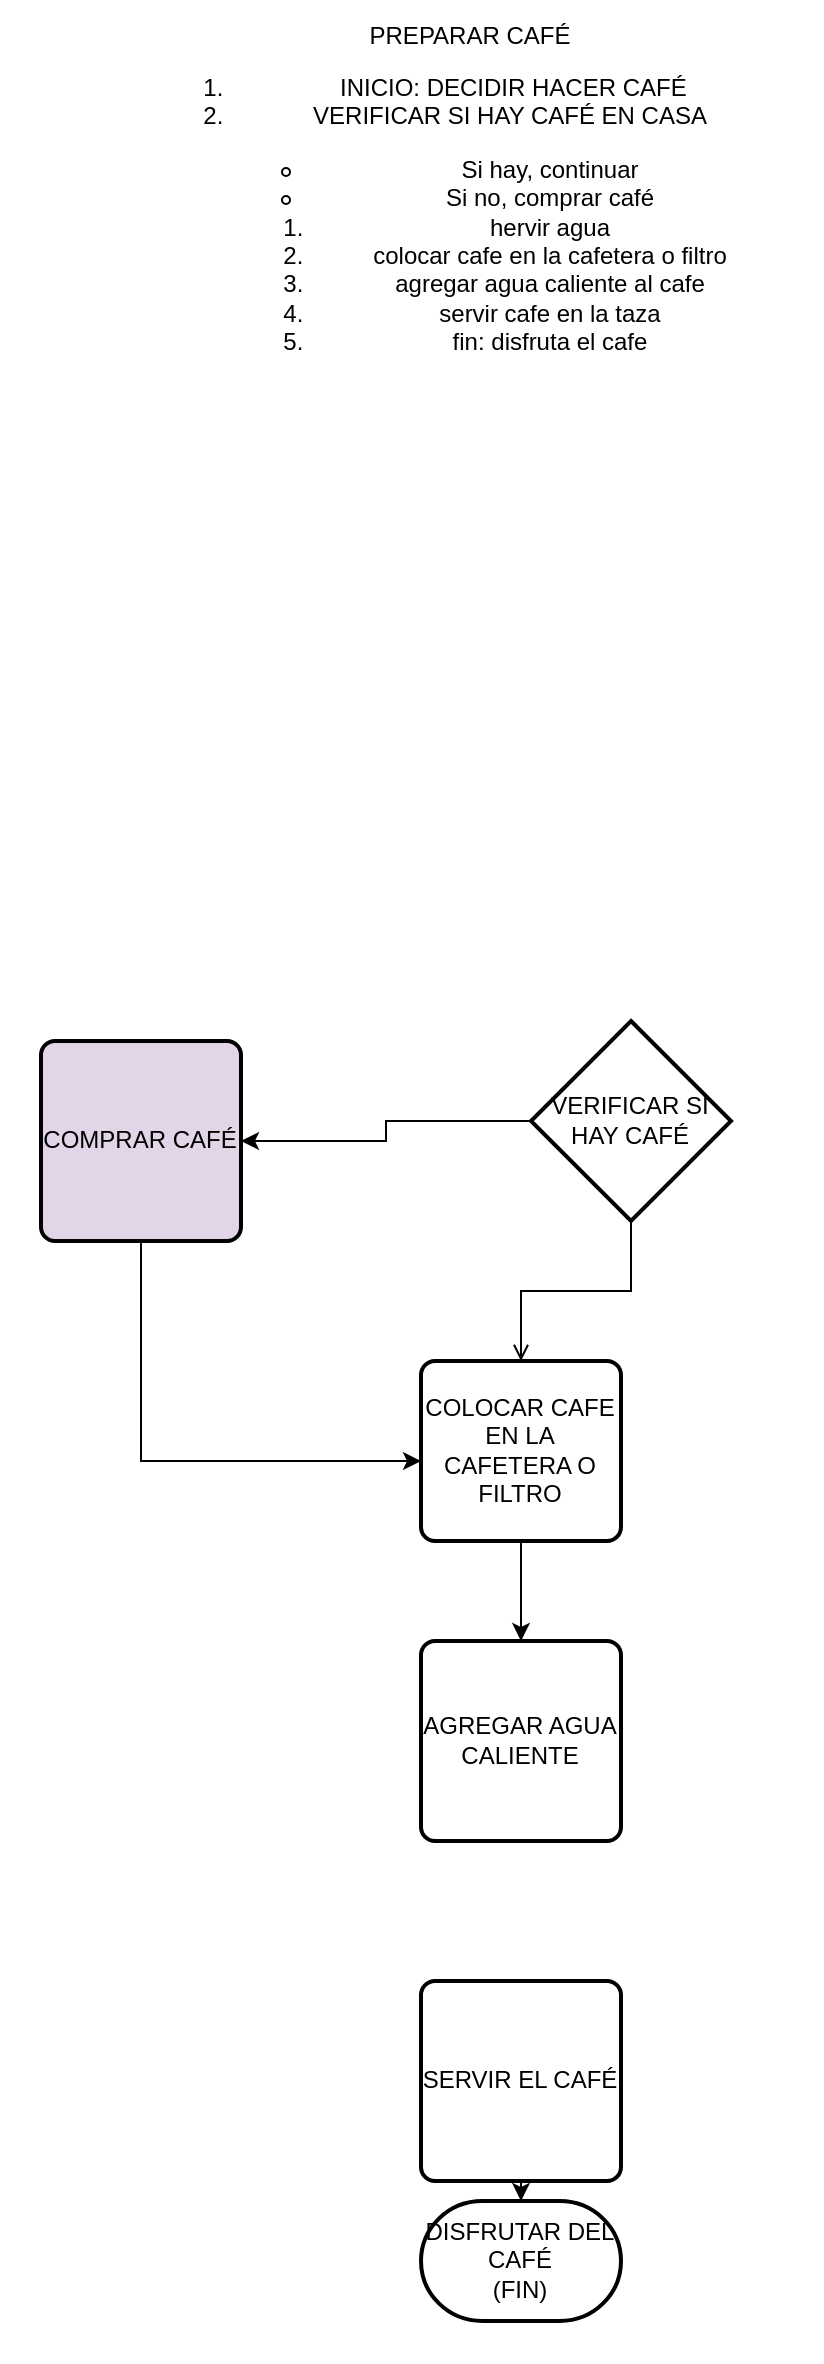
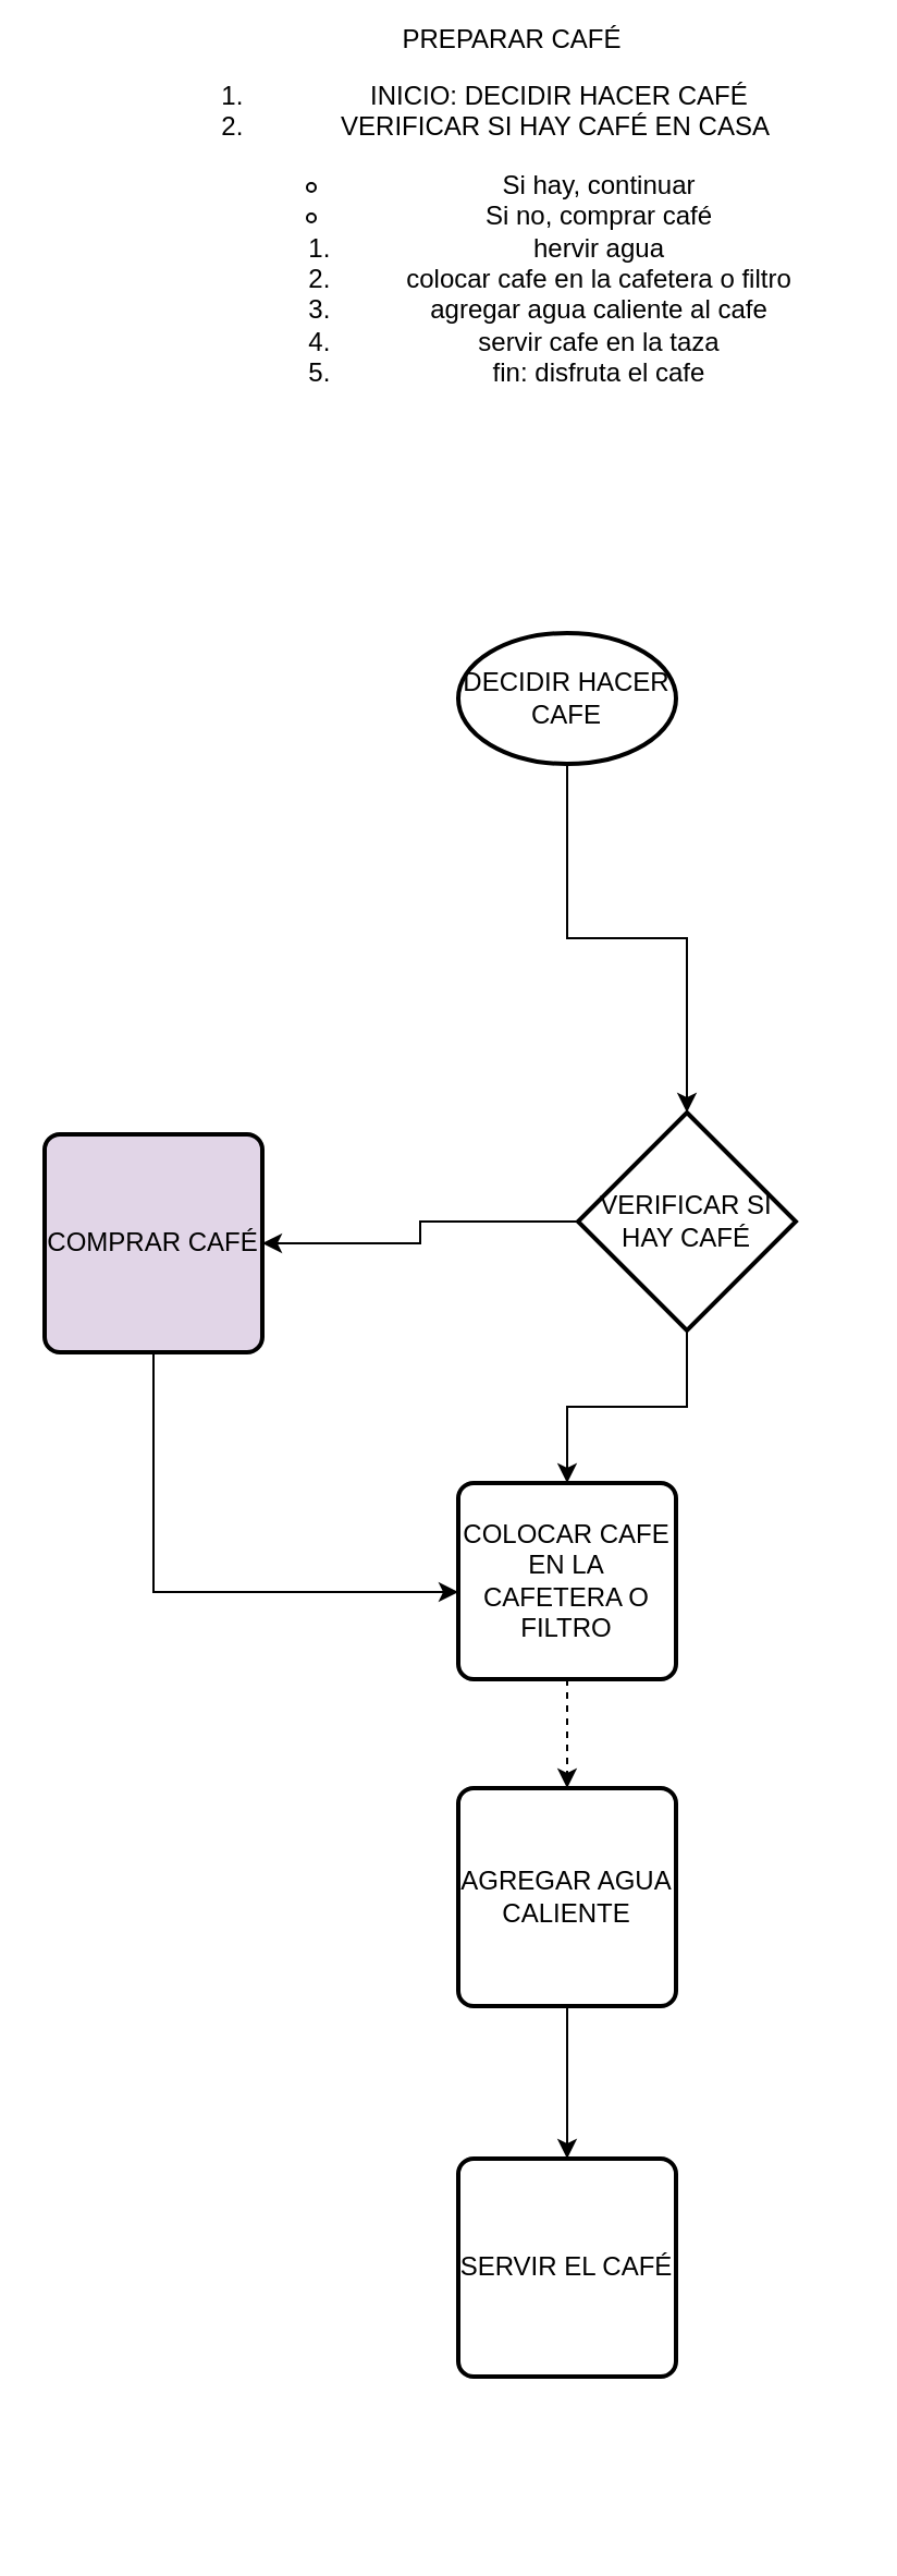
  <mxCell id="0" />
  <mxCell id="1" parent="0" />
  <mxCell id="2" value="PREPARAR CAFÉ&lt;div&gt;&lt;ol&gt;&lt;li&gt;&amp;nbsp;INICIO: DECIDIR HACER CAFÉ&lt;/li&gt;&lt;li&gt;VERIFICAR SI HAY CAFÉ EN CASA&lt;/li&gt;&lt;ol&gt;&lt;ol&gt;&lt;/ol&gt;&lt;/ol&gt;&lt;/ol&gt;&lt;ul&gt;&lt;ul&gt;&lt;li&gt;Si hay, continuar&lt;/li&gt;&lt;li&gt;Si no, comprar café&lt;/li&gt;&lt;ul&gt;&lt;ul&gt;&lt;ul&gt;&lt;ul&gt;&lt;ul&gt;&lt;ul&gt;&lt;/ul&gt;&lt;/ul&gt;&lt;/ul&gt;&lt;/ul&gt;&lt;/ul&gt;&lt;/ul&gt;&lt;/ul&gt;&lt;ol&gt;&lt;li&gt;hervir agua&lt;/li&gt;&lt;li&gt;colocar cafe en la cafetera o filtro&lt;/li&gt;&lt;li&gt;agregar agua caliente al cafe&lt;/li&gt;&lt;li&gt;servir cafe en la taza&lt;/li&gt;&lt;li&gt;fin: disfruta el cafe&lt;/li&gt;&lt;/ol&gt;&lt;/ul&gt;&lt;/div&gt;" style="text;html=1;align=center;verticalAlign=middle;whiteSpace=wrap;rounded=0;" vertex="1" parent="1"><mxGeometry x="80" y="20" width="310" height="160" as="geometry" /></mxCell>
+ <mxCell id="3" style="edgeStyle=orthogonalEdgeStyle;rounded=0;orthogonalLoop=1;jettySize=auto;html=1;" edge="1" parent="1" source="4" target="7"><mxGeometry relative="1" as="geometry" /></mxCell>
+ <mxCell id="4" value="DECIDIR HACER CAFE" style="strokeWidth=2;html=1;shape=mxgraph.flowchart.start_1;whiteSpace=wrap;" vertex="1" parent="1"><mxGeometry x="210" y="290" width="100" height="60" as="geometry" /></mxCell>
  <mxCell id="5" style="edgeStyle=orthogonalEdgeStyle;rounded=0;orthogonalLoop=1;jettySize=auto;html=1;" edge="1" parent="1" source="7" target="9"><mxGeometry relative="1" as="geometry" /></mxCell>
- <mxCell id="6" style="edgeStyle=orthogonalEdgeStyle;rounded=0;orthogonalLoop=1;jettySize=auto;html=1;endArrow=open;" edge="1" parent="1" source="7" target="11"><mxGeometry relative="1" as="geometry" /></mxCell>
+ <mxCell id="6" style="edgeStyle=orthogonalEdgeStyle;rounded=0;orthogonalLoop=1;jettySize=auto;html=1;" edge="1" parent="1" source="7" target="11"><mxGeometry relative="1" as="geometry" /></mxCell>
  <mxCell id="7" value="VERIFICAR SI HAY CAFÉ" style="strokeWidth=2;html=1;shape=mxgraph.flowchart.decision;whiteSpace=wrap;" vertex="1" parent="1"><mxGeometry x="265" y="510" width="100" height="100" as="geometry" /></mxCell>
  <mxCell id="8" style="edgeStyle=orthogonalEdgeStyle;rounded=0;orthogonalLoop=1;jettySize=auto;html=1;" edge="1" parent="1" source="9" target="11"><mxGeometry relative="1" as="geometry"><mxPoint x="70" y="740" as="targetPoint" /><Array as="points"><mxPoint x="70" y="730" /></Array></mxGeometry></mxCell>
  <mxCell id="9" value="COMPRAR CAFÉ" style="rounded=1;whiteSpace=wrap;html=1;absoluteArcSize=1;arcSize=14;strokeWidth=2;fillColor=#e1d5e7;" vertex="1" parent="1"><mxGeometry x="20" y="520" width="100" height="100" as="geometry" /></mxCell>
- <mxCell id="10" style="edgeStyle=orthogonalEdgeStyle;rounded=0;orthogonalLoop=1;jettySize=auto;html=1;" edge="1" parent="1" source="11" target="13"><mxGeometry relative="1" as="geometry" /></mxCell>
+ <mxCell id="10" style="edgeStyle=orthogonalEdgeStyle;rounded=0;orthogonalLoop=1;jettySize=auto;html=1;dashed=1;" edge="1" parent="1" source="11" target="13"><mxGeometry relative="1" as="geometry" /></mxCell>
  <mxCell id="11" value="COLOCAR CAFE EN LA CAFETERA O FILTRO" style="rounded=1;whiteSpace=wrap;html=1;absoluteArcSize=1;arcSize=14;strokeWidth=2;" vertex="1" parent="1"><mxGeometry x="210" y="680" width="100" height="90" as="geometry" /></mxCell>
+ <mxCell id="12" style="edgeStyle=orthogonalEdgeStyle;rounded=0;orthogonalLoop=1;jettySize=auto;html=1;" edge="1" parent="1" source="13" target="15"><mxGeometry relative="1" as="geometry" /></mxCell>
  <mxCell id="13" value="AGREGAR AGUA CALIENTE" style="rounded=1;whiteSpace=wrap;html=1;absoluteArcSize=1;arcSize=14;strokeWidth=2;" vertex="1" parent="1"><mxGeometry x="210" y="820" width="100" height="100" as="geometry" /></mxCell>
- <mxCell id="14" style="edgeStyle=orthogonalEdgeStyle;rounded=0;orthogonalLoop=1;jettySize=auto;html=1;" edge="1" parent="1" source="15" target="16"><mxGeometry relative="1" as="geometry" /></mxCell>
  <mxCell id="15" value="SERVIR EL CAFÉ" style="rounded=1;whiteSpace=wrap;html=1;absoluteArcSize=1;arcSize=14;strokeWidth=2;" vertex="1" parent="1"><mxGeometry x="210" y="990" width="100" height="100" as="geometry" /></mxCell>
- <mxCell id="16" value="DISFRUTAR DEL CAFÉ&lt;div&gt;(FIN)&lt;/div&gt;" style="strokeWidth=2;html=1;shape=mxgraph.flowchart.terminator;whiteSpace=wrap;" vertex="1" parent="1"><mxGeometry x="210" y="1100" width="100" height="60" as="geometry" /></mxCell>
